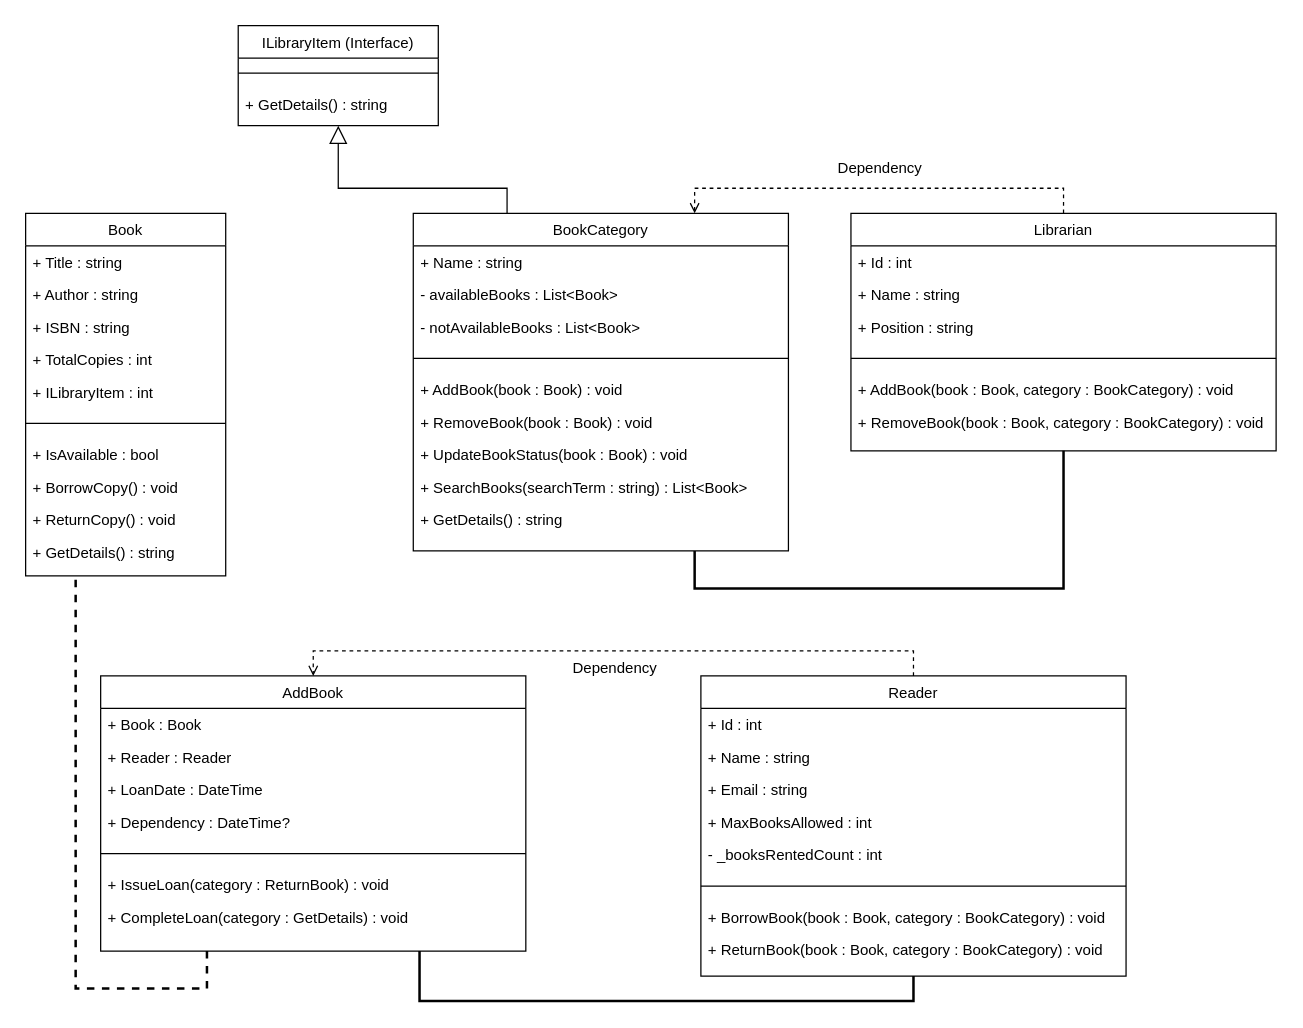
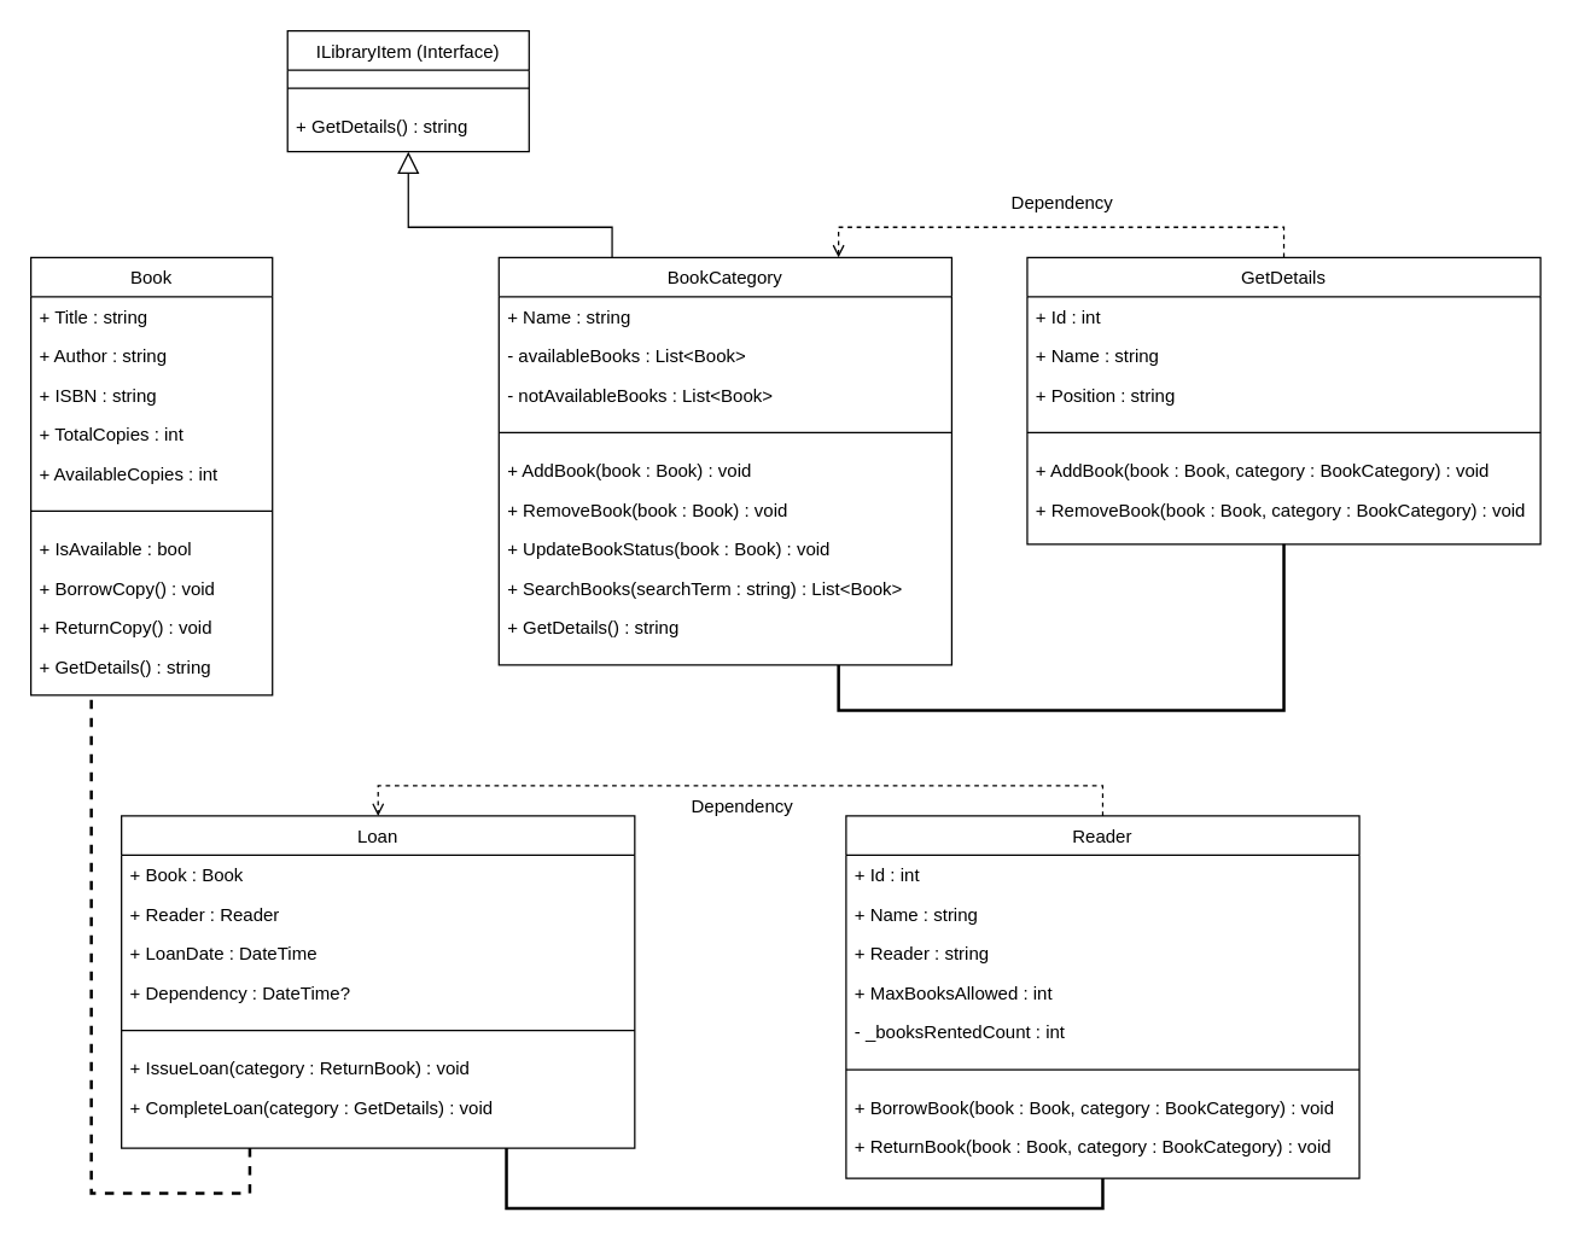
  <mxCell id="0" />
  <mxCell id="1" parent="0" />
  <mxCell id="2" value="ILibraryItem (Interface)" style="swimlane;fontStyle=0;align=center;verticalAlign=top;childLayout=stackLayout;horizontal=1;startSize=26;horizontalStack=0;resizeParent=1;resizeLast=0;collapsible=1;marginBottom=0;rounded=0;shadow=0;strokeWidth=1;" vertex="1" parent="1"><mxGeometry x="190" y="20" width="160" height="80" as="geometry"><mxRectangle x="130" y="380" width="160" height="26" as="alternateBounds" /></mxGeometry></mxCell>
  <mxCell id="3" value="" style="line;html=1;strokeWidth=1;align=left;verticalAlign=middle;spacingTop=-1;spacingLeft=3;spacingRight=3;rotatable=0;labelPosition=right;points=[];portConstraint=eastwest;" vertex="1" parent="2"><mxGeometry y="26" width="160" height="24" as="geometry" /></mxCell>
  <mxCell id="4" value="+ GetDetails() : string" style="text;align=left;verticalAlign=top;spacingLeft=4;spacingRight=4;overflow=hidden;rotatable=0;points=[[0,0.5],[1,0.5]];portConstraint=eastwest;" vertex="1" parent="2"><mxGeometry y="50" width="160" height="26" as="geometry" /></mxCell>
  <mxCell id="5" value="Book" style="swimlane;fontStyle=0;align=center;verticalAlign=top;childLayout=stackLayout;horizontal=1;startSize=26;horizontalStack=0;resizeParent=1;resizeLast=0;collapsible=1;marginBottom=0;rounded=0;shadow=0;strokeWidth=1;" vertex="1" parent="1"><mxGeometry x="20" y="170" width="160" height="290" as="geometry"><mxRectangle x="130" y="380" width="160" height="26" as="alternateBounds" /></mxGeometry></mxCell>
  <mxCell id="6" value="+ Title : string" style="text;align=left;verticalAlign=top;spacingLeft=4;spacingRight=4;overflow=hidden;rotatable=0;points=[[0,0.5],[1,0.5]];portConstraint=eastwest;" vertex="1" parent="5"><mxGeometry y="26" width="160" height="26" as="geometry" /></mxCell>
  <mxCell id="7" value="+ Author : string" style="text;align=left;verticalAlign=top;spacingLeft=4;spacingRight=4;overflow=hidden;rotatable=0;points=[[0,0.5],[1,0.5]];portConstraint=eastwest;" vertex="1" parent="5"><mxGeometry y="52" width="160" height="26" as="geometry" /></mxCell>
  <mxCell id="8" value="+ ISBN : string" style="text;align=left;verticalAlign=top;spacingLeft=4;spacingRight=4;overflow=hidden;rotatable=0;points=[[0,0.5],[1,0.5]];portConstraint=eastwest;" vertex="1" parent="5"><mxGeometry y="78" width="160" height="26" as="geometry" /></mxCell>
  <mxCell id="9" value="+ TotalCopies : int" style="text;align=left;verticalAlign=top;spacingLeft=4;spacingRight=4;overflow=hidden;rotatable=0;points=[[0,0.5],[1,0.5]];portConstraint=eastwest;" vertex="1" parent="5"><mxGeometry y="104" width="160" height="26" as="geometry" /></mxCell>
- <mxCell id="10" value="+ ILibraryItem : int" style="text;align=left;verticalAlign=top;spacingLeft=4;spacingRight=4;overflow=hidden;rotatable=0;points=[[0,0.5],[1,0.5]];portConstraint=eastwest;" vertex="1" parent="5"><mxGeometry y="130" width="160" height="26" as="geometry" /></mxCell>
+ <mxCell id="10" value="+ AvailableCopies : int" style="text;align=left;verticalAlign=top;spacingLeft=4;spacingRight=4;overflow=hidden;rotatable=0;points=[[0,0.5],[1,0.5]];portConstraint=eastwest;" vertex="1" parent="5"><mxGeometry y="130" width="160" height="26" as="geometry" /></mxCell>
  <mxCell id="11" value="" style="line;html=1;strokeWidth=1;align=left;verticalAlign=middle;spacingTop=-1;spacingLeft=3;spacingRight=3;rotatable=0;labelPosition=right;points=[];portConstraint=eastwest;" vertex="1" parent="5"><mxGeometry y="156" width="160" height="24" as="geometry" /></mxCell>
  <mxCell id="12" value="+ IsAvailable : bool" style="text;align=left;verticalAlign=top;spacingLeft=4;spacingRight=4;overflow=hidden;rotatable=0;points=[[0,0.5],[1,0.5]];portConstraint=eastwest;" vertex="1" parent="5"><mxGeometry y="180" width="160" height="26" as="geometry" /></mxCell>
  <mxCell id="13" value="+ BorrowCopy() : void" style="text;align=left;verticalAlign=top;spacingLeft=4;spacingRight=4;overflow=hidden;rotatable=0;points=[[0,0.5],[1,0.5]];portConstraint=eastwest;" vertex="1" parent="5"><mxGeometry y="206" width="160" height="26" as="geometry" /></mxCell>
  <mxCell id="14" value="+ ReturnCopy() : void" style="text;align=left;verticalAlign=top;spacingLeft=4;spacingRight=4;overflow=hidden;rotatable=0;points=[[0,0.5],[1,0.5]];portConstraint=eastwest;" vertex="1" parent="5"><mxGeometry y="232" width="160" height="26" as="geometry" /></mxCell>
  <mxCell id="15" value="+ GetDetails() : string" style="text;align=left;verticalAlign=top;spacingLeft=4;spacingRight=4;overflow=hidden;rotatable=0;points=[[0,0.5],[1,0.5]];portConstraint=eastwest;" vertex="1" parent="5"><mxGeometry y="258" width="160" height="26" as="geometry" /></mxCell>
  <mxCell id="16" value="BookCategory" style="swimlane;fontStyle=0;align=center;verticalAlign=top;childLayout=stackLayout;horizontal=1;startSize=26;horizontalStack=0;resizeParent=1;resizeLast=0;collapsible=1;marginBottom=0;rounded=0;shadow=0;strokeWidth=1;" vertex="1" parent="1"><mxGeometry x="330" y="170" width="300" height="270" as="geometry"><mxRectangle x="130" y="380" width="160" height="26" as="alternateBounds" /></mxGeometry></mxCell>
  <mxCell id="17" value="+ Name : string" style="text;align=left;verticalAlign=top;spacingLeft=4;spacingRight=4;overflow=hidden;rotatable=0;points=[[0,0.5],[1,0.5]];portConstraint=eastwest;" vertex="1" parent="16"><mxGeometry y="26" width="300" height="26" as="geometry" /></mxCell>
  <mxCell id="18" value="- availableBooks : List&lt;Book&gt;" style="text;align=left;verticalAlign=top;spacingLeft=4;spacingRight=4;overflow=hidden;rotatable=0;points=[[0,0.5],[1,0.5]];portConstraint=eastwest;" vertex="1" parent="16"><mxGeometry y="52" width="300" height="26" as="geometry" /></mxCell>
  <mxCell id="19" value="- notAvailableBooks : List&lt;Book&gt;" style="text;align=left;verticalAlign=top;spacingLeft=4;spacingRight=4;overflow=hidden;rotatable=0;points=[[0,0.5],[1,0.5]];portConstraint=eastwest;" vertex="1" parent="16"><mxGeometry y="78" width="300" height="26" as="geometry" /></mxCell>
  <mxCell id="20" value="" style="line;html=1;strokeWidth=1;align=left;verticalAlign=middle;spacingTop=-1;spacingLeft=3;spacingRight=3;rotatable=0;labelPosition=right;points=[];portConstraint=eastwest;" vertex="1" parent="16"><mxGeometry y="104" width="300" height="24" as="geometry" /></mxCell>
  <mxCell id="21" value="+ AddBook(book : Book) : void" style="text;align=left;verticalAlign=top;spacingLeft=4;spacingRight=4;overflow=hidden;rotatable=0;points=[[0,0.5],[1,0.5]];portConstraint=eastwest;" vertex="1" parent="16"><mxGeometry y="128" width="300" height="26" as="geometry" /></mxCell>
  <mxCell id="22" value="+ RemoveBook(book : Book) : void" style="text;align=left;verticalAlign=top;spacingLeft=4;spacingRight=4;overflow=hidden;rotatable=0;points=[[0,0.5],[1,0.5]];portConstraint=eastwest;" vertex="1" parent="16"><mxGeometry y="154" width="300" height="26" as="geometry" /></mxCell>
  <mxCell id="23" value="+ UpdateBookStatus(book : Book) : void" style="text;align=left;verticalAlign=top;spacingLeft=4;spacingRight=4;overflow=hidden;rotatable=0;points=[[0,0.5],[1,0.5]];portConstraint=eastwest;" vertex="1" parent="16"><mxGeometry y="180" width="300" height="26" as="geometry" /></mxCell>
  <mxCell id="24" value="+ SearchBooks(searchTerm : string) : List&lt;Book&gt;" style="text;align=left;verticalAlign=top;spacingLeft=4;spacingRight=4;overflow=hidden;rotatable=0;points=[[0,0.5],[1,0.5]];portConstraint=eastwest;" vertex="1" parent="16"><mxGeometry y="206" width="300" height="26" as="geometry" /></mxCell>
  <mxCell id="25" value="+ GetDetails() : string" style="text;align=left;verticalAlign=top;spacingLeft=4;spacingRight=4;overflow=hidden;rotatable=0;points=[[0,0.5],[1,0.5]];portConstraint=eastwest;" vertex="1" parent="16"><mxGeometry y="232" width="300" height="38" as="geometry" /></mxCell>
  <mxCell id="26" value="Reader" style="swimlane;fontStyle=0;align=center;verticalAlign=top;childLayout=stackLayout;horizontal=1;startSize=26;horizontalStack=0;resizeParent=1;resizeLast=0;collapsible=1;marginBottom=0;rounded=0;shadow=0;strokeWidth=1;" vertex="1" parent="1"><mxGeometry x="560" y="540" width="340" height="240" as="geometry"><mxRectangle x="130" y="380" width="160" height="26" as="alternateBounds" /></mxGeometry></mxCell>
  <mxCell id="27" value="+ Id : int" style="text;align=left;verticalAlign=top;spacingLeft=4;spacingRight=4;overflow=hidden;rotatable=0;points=[[0,0.5],[1,0.5]];portConstraint=eastwest;" vertex="1" parent="26"><mxGeometry y="26" width="340" height="26" as="geometry" /></mxCell>
  <mxCell id="28" value="+ Name : string" style="text;align=left;verticalAlign=top;spacingLeft=4;spacingRight=4;overflow=hidden;rotatable=0;points=[[0,0.5],[1,0.5]];portConstraint=eastwest;" vertex="1" parent="26"><mxGeometry y="52" width="340" height="26" as="geometry" /></mxCell>
- <mxCell id="29" value="+ Email : string" style="text;align=left;verticalAlign=top;spacingLeft=4;spacingRight=4;overflow=hidden;rotatable=0;points=[[0,0.5],[1,0.5]];portConstraint=eastwest;" vertex="1" parent="26"><mxGeometry y="78" width="340" height="26" as="geometry" /></mxCell>
+ <mxCell id="29" value="+ Reader : string" style="text;align=left;verticalAlign=top;spacingLeft=4;spacingRight=4;overflow=hidden;rotatable=0;points=[[0,0.5],[1,0.5]];portConstraint=eastwest;" vertex="1" parent="26"><mxGeometry y="78" width="340" height="26" as="geometry" /></mxCell>
  <mxCell id="30" value="+ MaxBooksAllowed : int" style="text;align=left;verticalAlign=top;spacingLeft=4;spacingRight=4;overflow=hidden;rotatable=0;points=[[0,0.5],[1,0.5]];portConstraint=eastwest;" vertex="1" parent="26"><mxGeometry y="104" width="340" height="26" as="geometry" /></mxCell>
  <mxCell id="31" value="- _booksRentedCount : int" style="text;align=left;verticalAlign=top;spacingLeft=4;spacingRight=4;overflow=hidden;rotatable=0;points=[[0,0.5],[1,0.5]];portConstraint=eastwest;" vertex="1" parent="26"><mxGeometry y="130" width="340" height="26" as="geometry" /></mxCell>
  <mxCell id="32" value="" style="line;html=1;strokeWidth=1;align=left;verticalAlign=middle;spacingTop=-1;spacingLeft=3;spacingRight=3;rotatable=0;labelPosition=right;points=[];portConstraint=eastwest;" vertex="1" parent="26"><mxGeometry y="156" width="340" height="24" as="geometry" /></mxCell>
  <mxCell id="33" value="+ BorrowBook(book : Book, category : BookCategory) : void" style="text;align=left;verticalAlign=top;spacingLeft=4;spacingRight=4;overflow=hidden;rotatable=0;points=[[0,0.5],[1,0.5]];portConstraint=eastwest;" vertex="1" parent="26"><mxGeometry y="180" width="340" height="26" as="geometry" /></mxCell>
  <mxCell id="34" value="+ ReturnBook(book : Book, category : BookCategory) : void" style="text;align=left;verticalAlign=top;spacingLeft=4;spacingRight=4;overflow=hidden;rotatable=0;points=[[0,0.5],[1,0.5]];portConstraint=eastwest;" vertex="1" parent="26"><mxGeometry y="206" width="340" height="26" as="geometry" /></mxCell>
- <mxCell id="35" value="Librarian" style="swimlane;fontStyle=0;align=center;verticalAlign=top;childLayout=stackLayout;horizontal=1;startSize=26;horizontalStack=0;resizeParent=1;resizeLast=0;collapsible=1;marginBottom=0;rounded=0;shadow=0;strokeWidth=1;" vertex="1" parent="1"><mxGeometry x="680" y="170" width="340" height="190" as="geometry"><mxRectangle x="130" y="380" width="160" height="26" as="alternateBounds" /></mxGeometry></mxCell>
+ <mxCell id="35" value="GetDetails" style="swimlane;fontStyle=0;align=center;verticalAlign=top;childLayout=stackLayout;horizontal=1;startSize=26;horizontalStack=0;resizeParent=1;resizeLast=0;collapsible=1;marginBottom=0;rounded=0;shadow=0;strokeWidth=1;" vertex="1" parent="1"><mxGeometry x="680" y="170" width="340" height="190" as="geometry"><mxRectangle x="130" y="380" width="160" height="26" as="alternateBounds" /></mxGeometry></mxCell>
  <mxCell id="36" value="+ Id : int" style="text;align=left;verticalAlign=top;spacingLeft=4;spacingRight=4;overflow=hidden;rotatable=0;points=[[0,0.5],[1,0.5]];portConstraint=eastwest;" vertex="1" parent="35"><mxGeometry y="26" width="340" height="26" as="geometry" /></mxCell>
  <mxCell id="37" value="+ Name : string" style="text;align=left;verticalAlign=top;spacingLeft=4;spacingRight=4;overflow=hidden;rotatable=0;points=[[0,0.5],[1,0.5]];portConstraint=eastwest;" vertex="1" parent="35"><mxGeometry y="52" width="340" height="26" as="geometry" /></mxCell>
  <mxCell id="38" value="+ Position : string" style="text;align=left;verticalAlign=top;spacingLeft=4;spacingRight=4;overflow=hidden;rotatable=0;points=[[0,0.5],[1,0.5]];portConstraint=eastwest;" vertex="1" parent="35"><mxGeometry y="78" width="340" height="26" as="geometry" /></mxCell>
  <mxCell id="39" value="" style="line;html=1;strokeWidth=1;align=left;verticalAlign=middle;spacingTop=-1;spacingLeft=3;spacingRight=3;rotatable=0;labelPosition=right;points=[];portConstraint=eastwest;" vertex="1" parent="35"><mxGeometry y="104" width="340" height="24" as="geometry" /></mxCell>
  <mxCell id="40" value="+ AddBook(book : Book, category : BookCategory) : void" style="text;align=left;verticalAlign=top;spacingLeft=4;spacingRight=4;overflow=hidden;rotatable=0;points=[[0,0.5],[1,0.5]];portConstraint=eastwest;" vertex="1" parent="35"><mxGeometry y="128" width="340" height="26" as="geometry" /></mxCell>
  <mxCell id="41" value="+ RemoveBook(book : Book, category : BookCategory) : void" style="text;align=left;verticalAlign=top;spacingLeft=4;spacingRight=4;overflow=hidden;rotatable=0;points=[[0,0.5],[1,0.5]];portConstraint=eastwest;" vertex="1" parent="35"><mxGeometry y="154" width="340" height="26" as="geometry" /></mxCell>
- <mxCell id="42" value="AddBook" style="swimlane;fontStyle=0;align=center;verticalAlign=top;childLayout=stackLayout;horizontal=1;startSize=26;horizontalStack=0;resizeParent=1;resizeLast=0;collapsible=1;marginBottom=0;rounded=0;shadow=0;strokeWidth=1;" vertex="1" parent="1"><mxGeometry x="80" y="540" width="340" height="220" as="geometry"><mxRectangle x="130" y="380" width="160" height="26" as="alternateBounds" /></mxGeometry></mxCell>
+ <mxCell id="42" value="Loan" style="swimlane;fontStyle=0;align=center;verticalAlign=top;childLayout=stackLayout;horizontal=1;startSize=26;horizontalStack=0;resizeParent=1;resizeLast=0;collapsible=1;marginBottom=0;rounded=0;shadow=0;strokeWidth=1;" vertex="1" parent="1"><mxGeometry x="80" y="540" width="340" height="220" as="geometry"><mxRectangle x="130" y="380" width="160" height="26" as="alternateBounds" /></mxGeometry></mxCell>
  <mxCell id="43" value="+ Book : Book" style="text;align=left;verticalAlign=top;spacingLeft=4;spacingRight=4;overflow=hidden;rotatable=0;points=[[0,0.5],[1,0.5]];portConstraint=eastwest;" vertex="1" parent="42"><mxGeometry y="26" width="340" height="26" as="geometry" /></mxCell>
  <mxCell id="44" value="+ Reader : Reader" style="text;align=left;verticalAlign=top;spacingLeft=4;spacingRight=4;overflow=hidden;rotatable=0;points=[[0,0.5],[1,0.5]];portConstraint=eastwest;" vertex="1" parent="42"><mxGeometry y="52" width="340" height="26" as="geometry" /></mxCell>
  <mxCell id="45" value="+ LoanDate : DateTime" style="text;align=left;verticalAlign=top;spacingLeft=4;spacingRight=4;overflow=hidden;rotatable=0;points=[[0,0.5],[1,0.5]];portConstraint=eastwest;" vertex="1" parent="42"><mxGeometry y="78" width="340" height="26" as="geometry" /></mxCell>
  <mxCell id="46" value="+ Dependency : DateTime?" style="text;align=left;verticalAlign=top;spacingLeft=4;spacingRight=4;overflow=hidden;rotatable=0;points=[[0,0.5],[1,0.5]];portConstraint=eastwest;" vertex="1" parent="42"><mxGeometry y="104" width="340" height="26" as="geometry" /></mxCell>
  <mxCell id="47" value="" style="line;html=1;strokeWidth=1;align=left;verticalAlign=middle;spacingTop=-1;spacingLeft=3;spacingRight=3;rotatable=0;labelPosition=right;points=[];portConstraint=eastwest;" vertex="1" parent="42"><mxGeometry y="130" width="340" height="24" as="geometry" /></mxCell>
  <mxCell id="48" value="+ IssueLoan(category : ReturnBook) : void" style="text;align=left;verticalAlign=top;spacingLeft=4;spacingRight=4;overflow=hidden;rotatable=0;points=[[0,0.5],[1,0.5]];portConstraint=eastwest;" vertex="1" parent="42"><mxGeometry y="154" width="340" height="26" as="geometry" /></mxCell>
  <mxCell id="49" value="+ CompleteLoan(category : GetDetails) : void" style="text;align=left;verticalAlign=top;spacingLeft=4;spacingRight=4;overflow=hidden;rotatable=0;points=[[0,0.5],[1,0.5]];portConstraint=eastwest;" vertex="1" parent="42"><mxGeometry y="180" width="340" height="26" as="geometry" /></mxCell>
  <mxCell id="50" value="" style="endArrow=block;dashed=0;endFill=0;endSize=12;html=1;rounded=0;exitX=0.25;exitY=0;exitDx=0;exitDy=0;entryX=0.5;entryY=1;entryDx=0;entryDy=0;" edge="1" parent="1" source="16" target="2"><mxGeometry width="160" relative="1" as="geometry"><mxPoint x="110" y="180" as="sourcePoint" /><mxPoint x="230" y="80" as="targetPoint" /><Array as="points"><mxPoint x="405" y="150" /><mxPoint x="270" y="150" /></Array></mxGeometry></mxCell>
  <mxCell id="51" value="" style="endArrow=none;startArrow=none;endFill=0;startFill=0;endSize=8;html=1;verticalAlign=bottom;labelBackgroundColor=none;strokeWidth=2;rounded=0;entryX=0.25;entryY=1;entryDx=0;entryDy=0;jumpSize=6;exitX=0.25;exitY=1;exitDx=0;exitDy=0;dashed=1;" edge="1" parent="1" source="42" target="5"><mxGeometry width="160" relative="1" as="geometry"><mxPoint x="200" y="790" as="sourcePoint" /><mxPoint x="60" y="470" as="targetPoint" /><Array as="points"><mxPoint x="165" y="790" /><mxPoint x="60" y="790" /><mxPoint x="60" y="470" /></Array></mxGeometry></mxCell>
  <mxCell id="52" value="" style="endArrow=none;startArrow=none;endFill=0;startFill=0;endSize=8;html=1;verticalAlign=bottom;labelBackgroundColor=none;strokeWidth=2;rounded=0;jumpSize=6;entryX=0.5;entryY=1;entryDx=0;entryDy=0;exitX=0.75;exitY=1;exitDx=0;exitDy=0;" edge="1" parent="1" source="42" target="26"><mxGeometry width="160" relative="1" as="geometry"><mxPoint x="350" y="790" as="sourcePoint" /><mxPoint x="-220" y="480" as="targetPoint" /><Array as="points"><mxPoint x="335" y="800" /><mxPoint x="730" y="800" /></Array></mxGeometry></mxCell>
  <mxCell id="53" value="" style="endArrow=none;startArrow=none;endFill=0;startFill=0;endSize=8;html=1;verticalAlign=bottom;labelBackgroundColor=none;strokeWidth=2;rounded=0;exitX=0.75;exitY=1;exitDx=0;exitDy=0;entryX=0.5;entryY=1;entryDx=0;entryDy=0;jumpSize=6;" edge="1" parent="1" source="16" target="35"><mxGeometry width="160" relative="1" as="geometry"><mxPoint x="640" y="450" as="sourcePoint" /><mxPoint x="865" y="500" as="targetPoint" /><Array as="points"><mxPoint x="555" y="470" /><mxPoint x="850" y="470" /></Array></mxGeometry></mxCell>
  <mxCell id="54" value="" style="endArrow=open;html=1;rounded=0;align=center;verticalAlign=bottom;dashed=1;endFill=0;labelBackgroundColor=none;exitX=0.5;exitY=0;exitDx=0;exitDy=0;entryX=0.5;entryY=0;entryDx=0;entryDy=0;" edge="1" parent="1" source="26" target="42"><mxGeometry relative="1" as="geometry"><mxPoint x="-260" y="70" as="sourcePoint" /><mxPoint x="-100" y="70" as="targetPoint" /><Array as="points"><mxPoint x="730" y="520" /><mxPoint x="250" y="520" /></Array></mxGeometry></mxCell>
  <mxCell id="55" value="Dependency" style="resizable=0;html=1;align=center;verticalAlign=top;labelBackgroundColor=none;" connectable="0" vertex="1" parent="54"><mxGeometry relative="1" as="geometry" /></mxCell>
  <mxCell id="56" value="" style="endArrow=open;html=1;rounded=0;align=center;verticalAlign=bottom;dashed=1;endFill=0;labelBackgroundColor=none;entryX=0.75;entryY=0;entryDx=0;entryDy=0;exitX=0.5;exitY=0;exitDx=0;exitDy=0;" edge="1" parent="1" source="35" target="16"><mxGeometry relative="1" as="geometry"><mxPoint x="740" y="120" as="sourcePoint" /><mxPoint x="560" y="140" as="targetPoint" /><Array as="points"><mxPoint x="850" y="150" /><mxPoint x="555" y="150" /></Array></mxGeometry></mxCell>
  <mxCell id="57" value="Dependency" style="resizable=0;html=1;align=center;verticalAlign=top;labelBackgroundColor=none;" connectable="0" vertex="1" parent="56"><mxGeometry relative="1" as="geometry"><mxPoint y="-30" as="offset" /></mxGeometry></mxCell>
